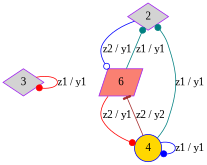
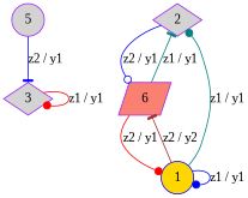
  digraph {
    fontname="Liberation Serif"
    rankdir=TB
    node [color=purple fillcolor=lightgrey fontname="Liberation Serif" shape=diamond style=filled]
    edge [arrowhead=dot color=blue fontname="Liberation Serif"]
    n1 [label=3]
+   n2 [label=5 shape=circle]
    n3 [label=2]
    n4 [fillcolor=salmon label=6 shape=parallelogram]
-   n5 [color=blue fillcolor=gold label=4 shape=circle]
+   n5 [color=blue fillcolor=gold label=1 shape=circle]
    n1 -> n1 [color=red label="z1 / y1"]
+   n2 -> n1 [arrowhead=tee label="z2 / y1"]
    n3 -> n4 [arrowhead=odot label="z2 / y1"]
-   n4 -> n3 [color=teal label="z1 / y1"]
+   n4 -> n3 [arrowhead=tee color=teal label="z1 / y1"]
    n4 -> n5 [color=red label="z2 / y1"]
    n5 -> n3 [color=teal label="z1 / y1"]
    n5 -> n4 [arrowhead=tee color=brown label="z2 / y2"]
    n5 -> n5 [label="z1 / y1"]
  }
